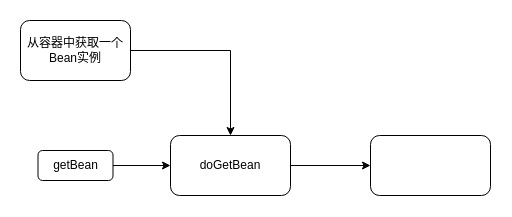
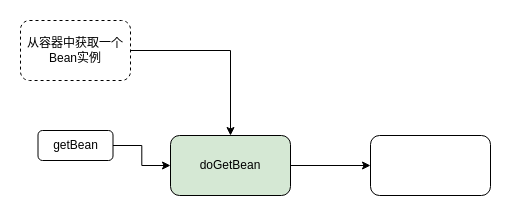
  <mxCell id="0" />
  <mxCell id="1" parent="0" />
  <mxCell id="2" value="" style="edgeStyle=orthogonalEdgeStyle;rounded=0;orthogonalLoop=1;jettySize=auto;html=1;" edge="1" parent="1" source="3" target="7"><mxGeometry relative="1" as="geometry" /></mxCell>
- <mxCell id="3" value="从容器中获取一个Bean实例" style="rounded=1;whiteSpace=wrap;html=1;" vertex="1" parent="1"><mxGeometry x="20" y="20" width="110" height="60" as="geometry" /></mxCell>
+ <mxCell id="3" value="从容器中获取一个Bean实例" style="rounded=1;whiteSpace=wrap;html=1;dashed=1;" vertex="1" parent="1"><mxGeometry x="20" y="20" width="110" height="60" as="geometry" /></mxCell>
  <mxCell id="4" value="" style="edgeStyle=orthogonalEdgeStyle;rounded=0;orthogonalLoop=1;jettySize=auto;html=1;" edge="1" parent="1" source="5" target="7"><mxGeometry relative="1" as="geometry" /></mxCell>
- <mxCell id="5" value="getBean" style="whiteSpace=wrap;html=1;rounded=1;" vertex="1" parent="1"><mxGeometry x="37.5" y="150" width="75" height="30" as="geometry" /></mxCell>
+ <mxCell id="5" value="getBean" style="whiteSpace=wrap;html=1;rounded=1;" vertex="1" parent="1"><mxGeometry x="37.5" y="130" width="75" height="30" as="geometry" /></mxCell>
  <mxCell id="6" value="" style="edgeStyle=orthogonalEdgeStyle;rounded=0;orthogonalLoop=1;jettySize=auto;html=1;" edge="1" parent="1" source="7" target="8"><mxGeometry relative="1" as="geometry" /></mxCell>
- <mxCell id="7" value="doGetBean" style="whiteSpace=wrap;html=1;rounded=1;" vertex="1" parent="1"><mxGeometry x="170" y="135" width="120" height="60" as="geometry" /></mxCell>
+ <mxCell id="7" value="doGetBean" style="whiteSpace=wrap;html=1;rounded=1;fillColor=#d5e8d4;" vertex="1" parent="1"><mxGeometry x="170" y="135" width="120" height="60" as="geometry" /></mxCell>
  <mxCell id="8" value="" style="whiteSpace=wrap;html=1;rounded=1;" vertex="1" parent="1"><mxGeometry x="370" y="135" width="120" height="60" as="geometry" /></mxCell>
